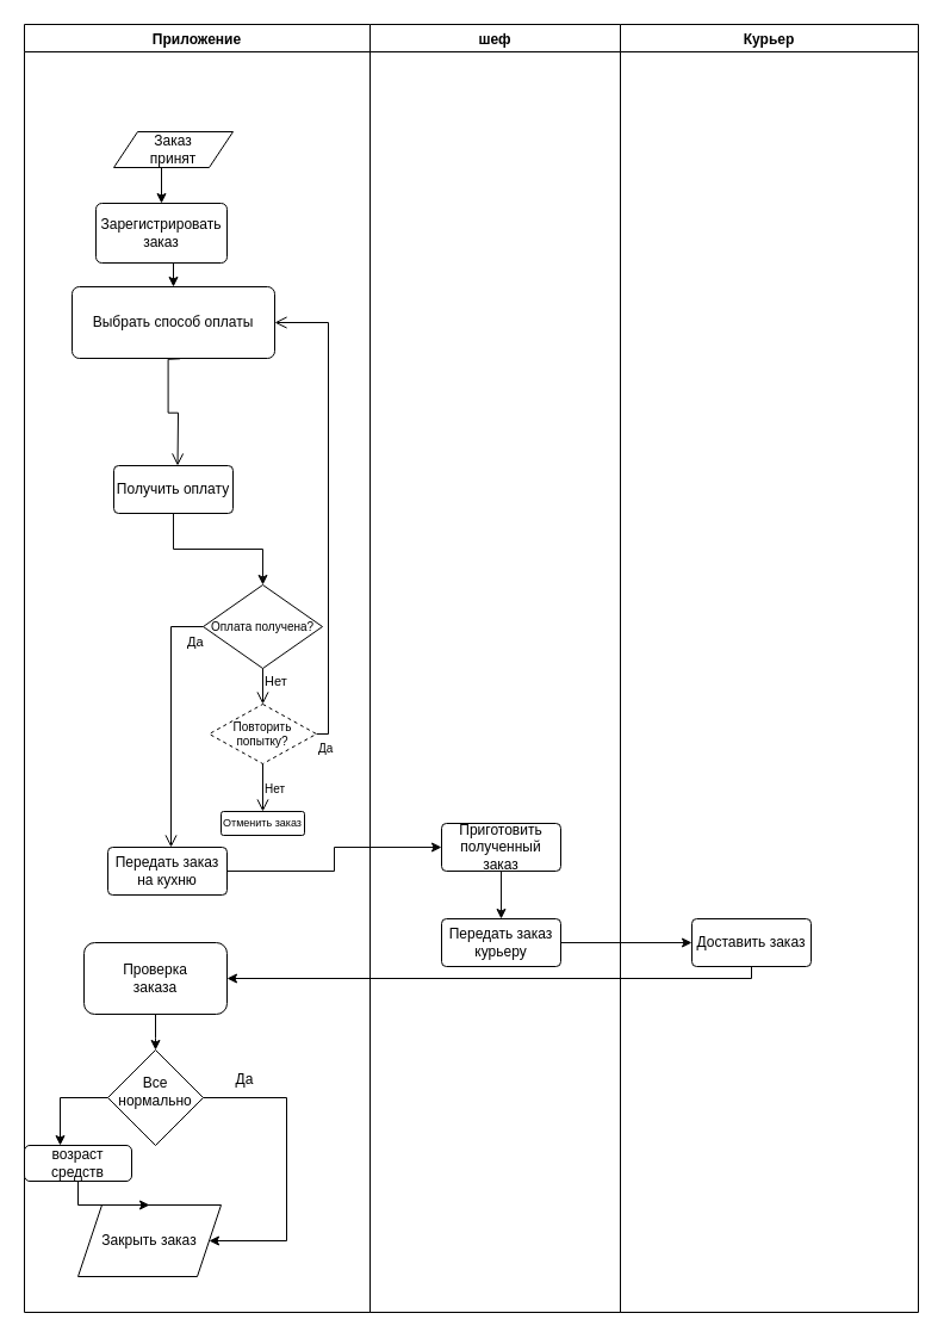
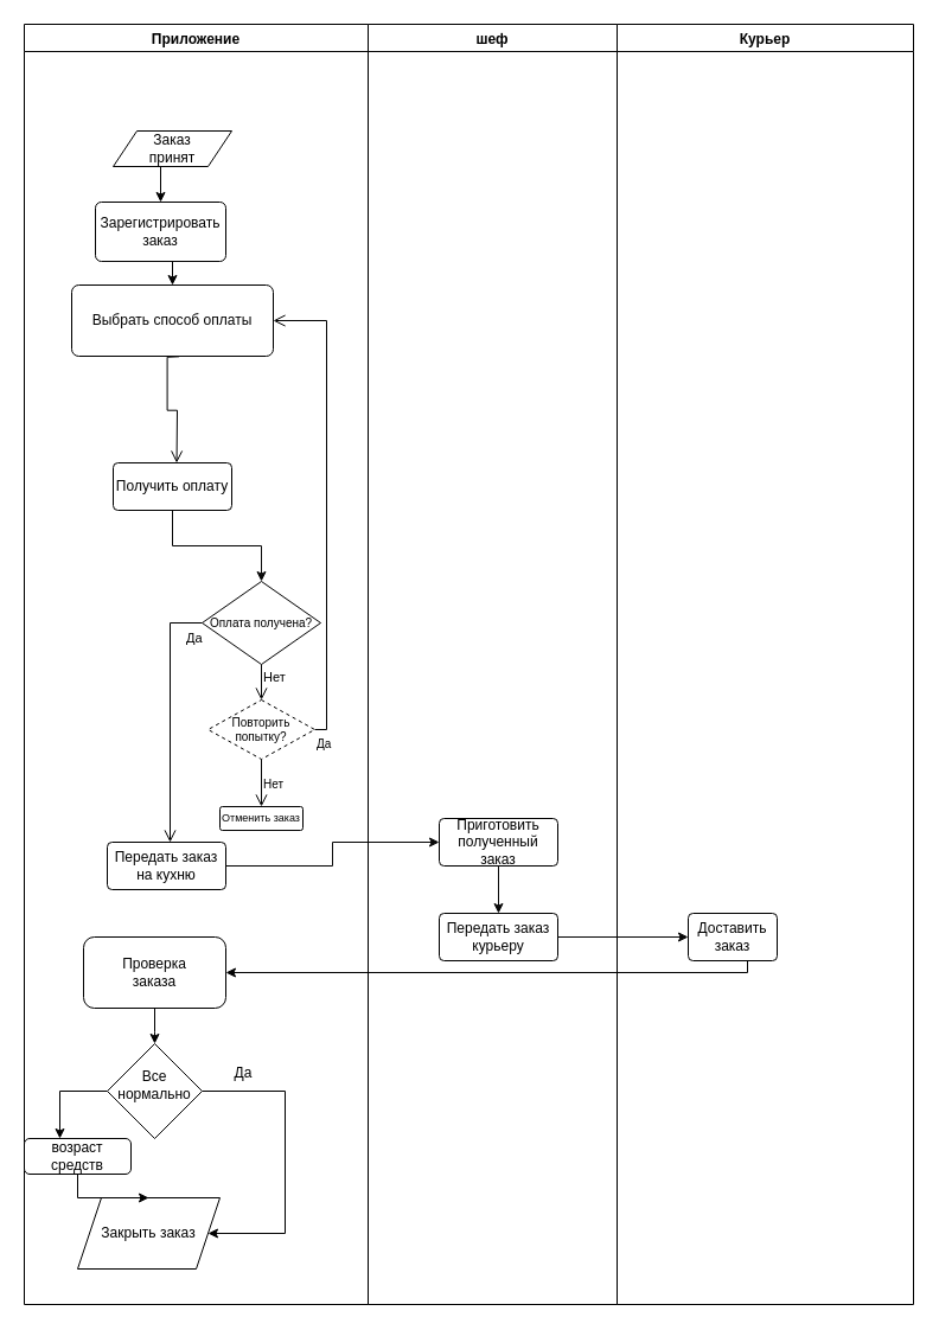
  <mxCell id="0" />
  <mxCell id="1" parent="0" />
  <mxCell id="2" value="Приложение" style="swimlane;" parent="1" vertex="1"><mxGeometry y="20" width="290" height="1080" as="geometry" x="20" /></mxCell>
  <mxCell id="3" style="edgeStyle=orthogonalEdgeStyle;rounded=0;orthogonalLoop=1;jettySize=auto;html=1;exitX=0.5;exitY=1;exitDx=0;exitDy=0;entryX=0.5;entryY=0;entryDx=0;entryDy=0;" parent="2" target="6" edge="1"><mxGeometry relative="1" as="geometry"><mxPoint x="95" y="155" as="targetPoint" /><mxPoint x="125" y="120" as="sourcePoint" /></mxGeometry></mxCell>
  <mxCell id="4" value="Выбрать способ оплаты" style="rounded=1;arcSize=10;whiteSpace=wrap;html=1;align=center;" parent="2" vertex="1"><mxGeometry x="40" y="220" width="170" height="60" as="geometry" /></mxCell>
  <mxCell id="5" style="edgeStyle=orthogonalEdgeStyle;rounded=0;orthogonalLoop=1;jettySize=auto;html=1;exitX=0.5;exitY=1;exitDx=0;exitDy=0;entryX=0.5;entryY=0;entryDx=0;entryDy=0;" parent="2" source="6" target="4" edge="1"><mxGeometry relative="1" as="geometry"><mxPoint x="109.32" y="296" as="targetPoint" /></mxGeometry></mxCell>
  <mxCell id="6" value="Зарегистрировать заказ" style="rounded=1;arcSize=10;whiteSpace=wrap;html=1;align=center;" parent="2" vertex="1"><mxGeometry x="60" y="150" width="110" height="50" as="geometry" /></mxCell>
  <mxCell id="7" value="Передать заказ на кухню" style="rounded=1;arcSize=10;whiteSpace=wrap;html=1;align=center;fillColor=#FFFFFF;" parent="2" vertex="1"><mxGeometry x="70" y="690" width="100" height="40" as="geometry" /></mxCell>
  <mxCell id="8" style="edgeStyle=orthogonalEdgeStyle;rounded=0;orthogonalLoop=1;jettySize=auto;html=1;entryX=0.5;entryY=0;entryDx=0;entryDy=0;strokeColor=#080808;fontSize=10;" parent="2" source="9" target="10" edge="1"><mxGeometry relative="1" as="geometry" /></mxCell>
  <mxCell id="9" value="Получить оплату" style="rounded=1;arcSize=10;whiteSpace=wrap;html=1;align=center;fillColor=#FFFFFF;" parent="2" vertex="1"><mxGeometry x="75" y="370" width="100" height="40" as="geometry" /></mxCell>
  <mxCell id="10" value="Оплата получена?" style="rhombus;whiteSpace=wrap;html=1;fontSize=10;" parent="2" vertex="1"><mxGeometry x="150" y="470" width="100" height="70" as="geometry" /></mxCell>
  <mxCell id="11" value="Да" style="edgeStyle=orthogonalEdgeStyle;html=1;align=left;verticalAlign=top;endArrow=open;endSize=8;rounded=0;exitX=0;exitY=0.5;exitDx=0;exitDy=0;" parent="2" source="10" target="7" edge="1"><mxGeometry x="-0.86" relative="1" as="geometry"><mxPoint x="150" y="650" as="targetPoint" /><Array as="points"><mxPoint x="123" y="505" /></Array><mxPoint as="offset" /></mxGeometry></mxCell>
  <mxCell id="12" value="Повторить попытку?" style="rhombus;whiteSpace=wrap;html=1;fontSize=10;dashed=1;" parent="2" vertex="1"><mxGeometry x="155" y="570" width="90" height="50" as="geometry" /></mxCell>
  <mxCell id="13" value="Нет" style="edgeStyle=orthogonalEdgeStyle;html=1;align=left;verticalAlign=bottom;endArrow=open;endSize=8;rounded=0;fontSize=10;exitX=0.5;exitY=1;exitDx=0;exitDy=0;entryX=0.5;entryY=0;entryDx=0;entryDy=0;" parent="2" source="12" target="16" edge="1"><mxGeometry x="0.5" relative="1" as="geometry"><mxPoint x="200" y="660" as="targetPoint" /><mxPoint as="offset" /></mxGeometry></mxCell>
  <mxCell id="14" value="Да" style="edgeStyle=orthogonalEdgeStyle;html=1;align=left;verticalAlign=top;endArrow=open;endSize=8;rounded=0;fontSize=10;exitX=1;exitY=0.5;exitDx=0;exitDy=0;entryX=1;entryY=0.5;entryDx=0;entryDy=0;" parent="2" source="12" target="4" edge="1"><mxGeometry x="-1" relative="1" as="geometry"><mxPoint x="200" y="680" as="targetPoint" /></mxGeometry></mxCell>
  <mxCell id="15" value="Нет" style="edgeStyle=orthogonalEdgeStyle;html=1;align=left;verticalAlign=bottom;endArrow=open;endSize=8;rounded=0;exitX=0.5;exitY=1;exitDx=0;exitDy=0;entryX=0.5;entryY=0;entryDx=0;entryDy=0;" parent="2" source="10" target="12" edge="1"><mxGeometry x="0.333" relative="1" as="geometry"><mxPoint x="200" y="570" as="targetPoint" /><mxPoint as="offset" /></mxGeometry></mxCell>
  <mxCell id="16" value="Отменить заказ" style="rounded=1;arcSize=10;whiteSpace=wrap;html=1;align=center;fontSize=9;fillColor=#FFFFFF;" parent="2" vertex="1"><mxGeometry x="165" y="660" width="70" height="20" as="geometry" /></mxCell>
  <mxCell id="17" value="" style="shape=parallelogram;perimeter=parallelogramPerimeter;whiteSpace=wrap;html=1;fixedSize=1;" vertex="1" parent="2"><mxGeometry x="75" y="90" width="100" height="30" as="geometry" /></mxCell>
  <mxCell id="18" value="Заказ принят" style="text;html=1;strokeColor=none;fillColor=none;align=center;verticalAlign=middle;whiteSpace=wrap;rounded=0;" vertex="1" parent="2"><mxGeometry x="95" y="90" width="60" height="30" as="geometry" /></mxCell>
  <mxCell id="19" value="" style="edgeStyle=orthogonalEdgeStyle;html=1;align=left;verticalAlign=top;endArrow=open;endSize=8;rounded=0;exitX=0.527;exitY=1.005;exitDx=0;exitDy=0;exitPerimeter=0;" parent="2" edge="1"><mxGeometry x="-0.625" y="-5" relative="1" as="geometry"><mxPoint x="128.53" y="370" as="targetPoint" /><mxPoint x="5" y="-5" as="offset" /><mxPoint x="130.59" y="280.3" as="sourcePoint" /></mxGeometry></mxCell>
  <mxCell id="20" value="Закрыть заказ" style="shape=parallelogram;perimeter=parallelogramPerimeter;whiteSpace=wrap;html=1;fixedSize=1;" vertex="1" parent="2"><mxGeometry x="45" y="990" width="120" height="60" as="geometry" /></mxCell>
  <mxCell id="21" style="edgeStyle=orthogonalEdgeStyle;rounded=0;orthogonalLoop=1;jettySize=auto;html=1;" edge="1" parent="2" source="22"><mxGeometry relative="1" as="geometry"><mxPoint x="110" y="860" as="targetPoint" /></mxGeometry></mxCell>
  <mxCell id="22" value="" style="rounded=1;whiteSpace=wrap;html=1;" vertex="1" parent="2"><mxGeometry x="50" y="770" width="120" height="60" as="geometry" /></mxCell>
  <mxCell id="23" value="Проверка заказа" style="text;html=1;strokeColor=none;fillColor=none;align=center;verticalAlign=middle;whiteSpace=wrap;rounded=0;" vertex="1" parent="2"><mxGeometry x="80" y="785" width="60" height="30" as="geometry" /></mxCell>
  <mxCell id="24" style="edgeStyle=orthogonalEdgeStyle;rounded=0;orthogonalLoop=1;jettySize=auto;html=1;entryX=1;entryY=0.5;entryDx=0;entryDy=0;" edge="1" parent="2" source="25" target="20"><mxGeometry relative="1" as="geometry"><Array as="points"><mxPoint x="220" y="900" /><mxPoint x="220" y="1020" /></Array></mxGeometry></mxCell>
  <mxCell id="25" value="" style="rhombus;whiteSpace=wrap;html=1;" vertex="1" parent="2"><mxGeometry x="70" y="860" width="80" height="80" as="geometry" /></mxCell>
  <mxCell id="26" value="Да" style="text;html=1;strokeColor=none;fillColor=none;align=center;verticalAlign=middle;whiteSpace=wrap;rounded=0;" vertex="1" parent="2"><mxGeometry x="155" y="870" width="60" height="30" as="geometry" /></mxCell>
  <mxCell id="27" value="Все нормально&lt;br&gt;" style="text;html=1;strokeColor=none;fillColor=none;align=center;verticalAlign=middle;whiteSpace=wrap;rounded=0;" vertex="1" parent="2"><mxGeometry x="80" y="880" width="60" height="30" as="geometry" /></mxCell>
  <mxCell id="28" style="edgeStyle=orthogonalEdgeStyle;rounded=0;orthogonalLoop=1;jettySize=auto;html=1;" edge="1" parent="2" source="29" target="20"><mxGeometry relative="1" as="geometry" /></mxCell>
  <mxCell id="29" value="возраст средств" style="rounded=1;whiteSpace=wrap;html=1;" vertex="1" parent="2"><mxGeometry y="940" width="90" height="30" as="geometry" /></mxCell>
  <mxCell id="30" style="edgeStyle=orthogonalEdgeStyle;rounded=0;orthogonalLoop=1;jettySize=auto;html=1;" edge="1" parent="2" source="25" target="29"><mxGeometry relative="1" as="geometry"><mxPoint x="30" y="940" as="targetPoint" /><Array as="points"><mxPoint x="30" y="900" /><mxPoint x="30" y="940" /></Array></mxGeometry></mxCell>
  <mxCell id="31" value="шеф" style="swimlane;" parent="1" vertex="1"><mxGeometry x="310" y="20" width="210" height="1080" as="geometry" /></mxCell>
  <mxCell id="32" value="Приготовить полученный заказ" style="rounded=1;arcSize=10;whiteSpace=wrap;html=1;align=center;fillColor=#FFFFFF;" parent="31" vertex="1"><mxGeometry x="60" y="670" width="100" height="40" as="geometry" /></mxCell>
  <mxCell id="33" value="Передать заказ курьеру" style="rounded=1;arcSize=10;whiteSpace=wrap;html=1;align=center;fillColor=#FFFFFF;" parent="31" vertex="1"><mxGeometry x="60" y="750" width="100" height="40" as="geometry" /></mxCell>
  <mxCell id="34" style="edgeStyle=orthogonalEdgeStyle;rounded=0;orthogonalLoop=1;jettySize=auto;html=1;entryX=0.5;entryY=0;entryDx=0;entryDy=0;strokeColor=#080808;" parent="31" source="32" target="33" edge="1"><mxGeometry relative="1" as="geometry" /></mxCell>
  <mxCell id="35" value="Курьер" style="swimlane;" parent="1" vertex="1"><mxGeometry x="520" y="20" width="250" height="1080" as="geometry" /></mxCell>
- <mxCell id="36" value="Доставить заказ" style="rounded=1;arcSize=10;whiteSpace=wrap;html=1;align=center;fillColor=#FFFFFF;" parent="35" vertex="1"><mxGeometry x="60" y="750" width="100" height="40" as="geometry" /></mxCell>
+ <mxCell id="36" value="Доставить заказ" style="rounded=1;arcSize=10;whiteSpace=wrap;html=1;align=center;fillColor=#FFFFFF;" parent="35" vertex="1"><mxGeometry x="60" y="750" width="75" height="40" as="geometry" /></mxCell>
  <mxCell id="37" style="edgeStyle=orthogonalEdgeStyle;rounded=0;orthogonalLoop=1;jettySize=auto;html=1;entryX=0;entryY=0.5;entryDx=0;entryDy=0;strokeColor=#080808;" parent="1" source="7" target="32" edge="1"><mxGeometry relative="1" as="geometry" /></mxCell>
  <mxCell id="38" style="edgeStyle=orthogonalEdgeStyle;rounded=0;orthogonalLoop=1;jettySize=auto;html=1;entryX=0;entryY=0.5;entryDx=0;entryDy=0;strokeColor=#080808;" parent="1" source="33" target="36" edge="1"><mxGeometry relative="1" as="geometry" /></mxCell>
  <mxCell id="39" style="edgeStyle=orthogonalEdgeStyle;rounded=0;orthogonalLoop=1;jettySize=auto;html=1;entryX=1;entryY=0.5;entryDx=0;entryDy=0;" edge="1" parent="1" source="36" target="22"><mxGeometry relative="1" as="geometry"><Array as="points"><mxPoint x="630" y="820" /></Array></mxGeometry></mxCell>
